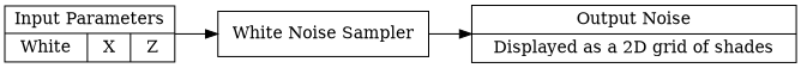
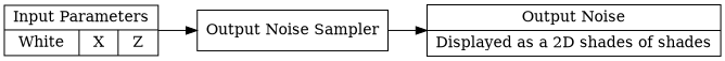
  digraph {
    rankdir=LR
    node [shape=record]
    n1 [label="Input Parameters|{White|X|Z}"]
-   n2 [label="White Noise Sampler"]
-   n3 [label="Output Noise|Displayed as a 2D grid of shades"]
+   n2 [label="Output Noise Sampler"]
+   n3 [label="Output Noise|Displayed as a 2D shades of shades"]
    n1 -> n2
    n2 -> n3
  }
